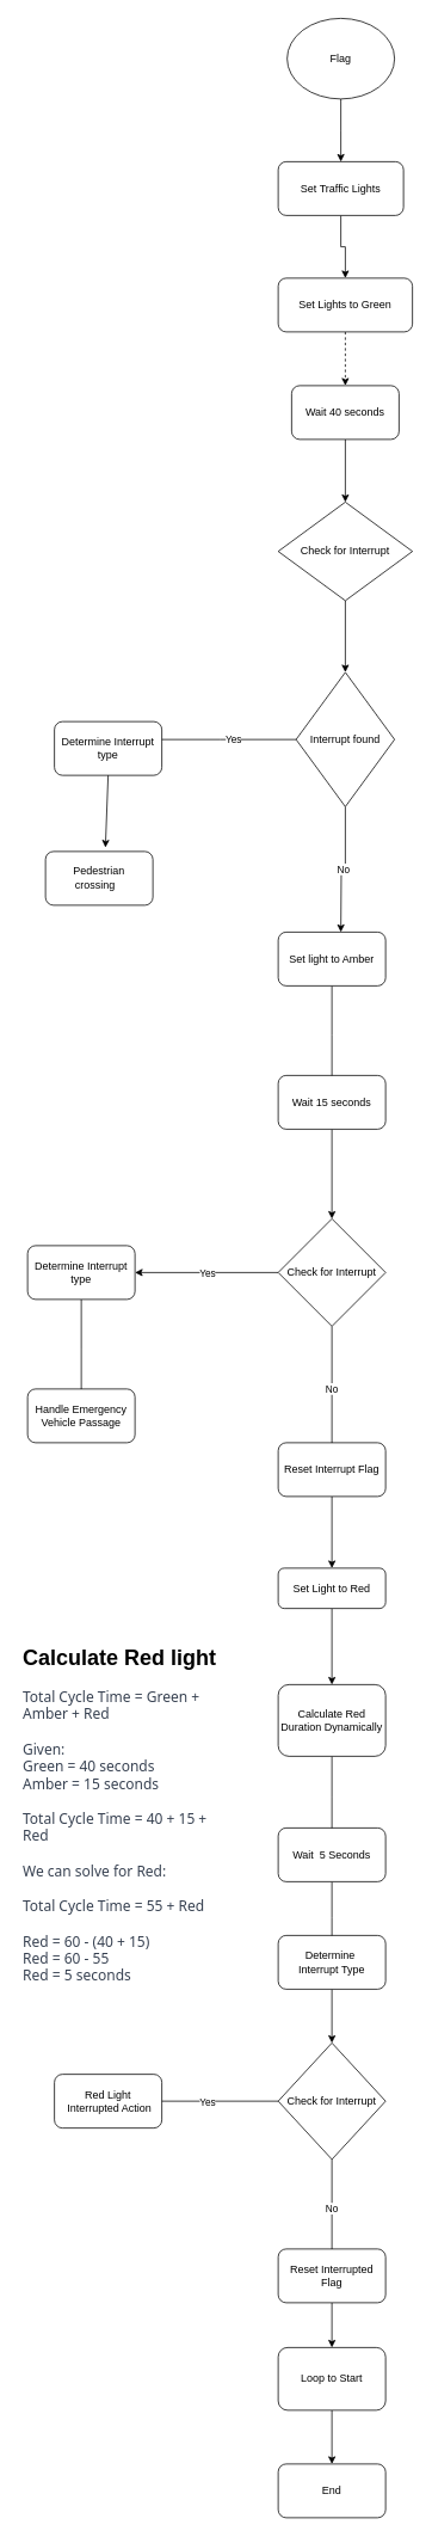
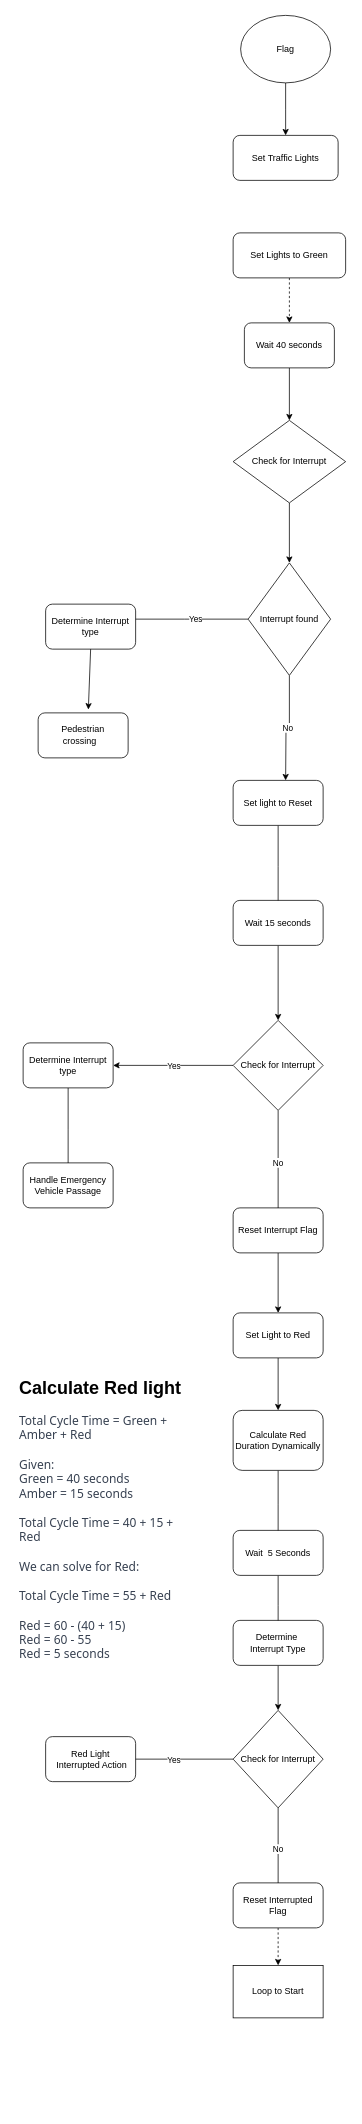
  <mxCell id="0" />
  <mxCell id="1" parent="0" />
  <mxCell id="2" style="edgeStyle=orthogonalEdgeStyle;rounded=0;orthogonalLoop=1;jettySize=auto;html=1;" edge="1" parent="1" source="3"><mxGeometry relative="1" as="geometry"><mxPoint x="380" y="180" as="targetPoint" /></mxGeometry></mxCell>
  <mxCell id="3" value="Flag" style="ellipse;whiteSpace=wrap;html=1;" vertex="1" parent="1"><mxGeometry x="320" y="20" width="120" height="90" as="geometry" /></mxCell>
- <mxCell id="4" style="edgeStyle=orthogonalEdgeStyle;rounded=0;orthogonalLoop=1;jettySize=auto;html=1;" edge="1" parent="1" source="5" target="7"><mxGeometry relative="1" as="geometry"><mxPoint x="380" y="330" as="targetPoint" /></mxGeometry></mxCell>
  <mxCell id="5" value="Set Traffic Lights" style="rounded=1;whiteSpace=wrap;html=1;" vertex="1" parent="1"><mxGeometry x="310" y="180" width="140" height="60" as="geometry" /></mxCell>
  <mxCell id="6" style="edgeStyle=orthogonalEdgeStyle;rounded=0;orthogonalLoop=1;jettySize=auto;html=1;dashed=1;" edge="1" parent="1" source="7" target="9"><mxGeometry relative="1" as="geometry"><mxPoint x="385" y="430" as="targetPoint" /></mxGeometry></mxCell>
  <mxCell id="7" value="Set Lights to Green" style="rounded=1;whiteSpace=wrap;html=1;" vertex="1" parent="1"><mxGeometry x="310" y="310" width="150" height="60" as="geometry" /></mxCell>
  <mxCell id="8" style="edgeStyle=orthogonalEdgeStyle;rounded=0;orthogonalLoop=1;jettySize=auto;html=1;" edge="1" parent="1" source="9" target="11"><mxGeometry relative="1" as="geometry"><mxPoint x="385" y="600" as="targetPoint" /></mxGeometry></mxCell>
  <mxCell id="9" value="Wait 40 seconds" style="rounded=1;whiteSpace=wrap;html=1;" vertex="1" parent="1"><mxGeometry x="325" y="430" width="120" height="60" as="geometry" /></mxCell>
  <mxCell id="10" style="edgeStyle=orthogonalEdgeStyle;rounded=0;orthogonalLoop=1;jettySize=auto;html=1;" edge="1" parent="1" source="11" target="15"><mxGeometry relative="1" as="geometry"><mxPoint x="150" y="615" as="targetPoint" /></mxGeometry></mxCell>
  <mxCell id="11" value="Check for Interrupt" style="rhombus;whiteSpace=wrap;html=1;" vertex="1" parent="1"><mxGeometry x="310" y="560" width="150" height="110" as="geometry" /></mxCell>
  <mxCell id="12" style="edgeStyle=orthogonalEdgeStyle;rounded=0;orthogonalLoop=1;jettySize=auto;html=1;" edge="1" parent="1" source="15"><mxGeometry relative="1" as="geometry"><mxPoint x="160" y="825" as="targetPoint" /></mxGeometry></mxCell>
  <mxCell id="13" value="Yes" style="edgeLabel;html=1;align=center;verticalAlign=middle;resizable=0;points=[];" vertex="1" connectable="0" parent="12"><mxGeometry x="-0.167" y="-1" relative="1" as="geometry"><mxPoint as="offset" /></mxGeometry></mxCell>
  <mxCell id="14" value="No" style="edgeStyle=orthogonalEdgeStyle;rounded=0;orthogonalLoop=1;jettySize=auto;html=1;" edge="1" parent="1" source="15"><mxGeometry x="-0.004" relative="1" as="geometry"><mxPoint x="380" y="1040" as="targetPoint" /><mxPoint as="offset" /></mxGeometry></mxCell>
  <mxCell id="15" value="Interrupt&amp;nbsp;found" style="rhombus;whiteSpace=wrap;html=1;" vertex="1" parent="1"><mxGeometry x="330" y="750" width="110" height="150" as="geometry" /></mxCell>
  <mxCell id="16" style="edgeStyle=orthogonalEdgeStyle;rounded=0;orthogonalLoop=1;jettySize=auto;html=1;" edge="1" parent="1" source="17"><mxGeometry relative="1" as="geometry"><mxPoint x="90" y="1560" as="targetPoint" /></mxGeometry></mxCell>
  <mxCell id="17" value="Determine Interrupt type" style="rounded=1;whiteSpace=wrap;html=1;" vertex="1" parent="1"><mxGeometry x="30" y="1390" width="120" height="60" as="geometry" /></mxCell>
  <mxCell id="18" value=" Pedestrian&lt;br&gt;&amp;nbsp; &amp;nbsp; &amp;nbsp; &amp;nbsp;crossing &amp;nbsp; &amp;nbsp; &amp;nbsp;&amp;nbsp;&lt;span style=&quot;border: 0px solid rgb(217, 217, 227); box-sizing: border-box; caret-color: rgb(255, 255, 255); color: rgb(255, 255, 255); font-family: &amp;quot;Söhne Mono&amp;quot;, Monaco, &amp;quot;Andale Mono&amp;quot;, &amp;quot;Ubuntu Mono&amp;quot;, monospace; font-size: 14px; text-align: left;&quot; class=&quot;hljs-operator&quot;&gt;|&lt;/span&gt;" style="rounded=1;whiteSpace=wrap;html=1;" vertex="1" parent="1"><mxGeometry x="50" y="950" width="120" height="60" as="geometry" /></mxCell>
  <mxCell id="19" style="edgeStyle=orthogonalEdgeStyle;rounded=0;orthogonalLoop=1;jettySize=auto;html=1;" edge="1" parent="1" source="20"><mxGeometry relative="1" as="geometry"><mxPoint x="370" y="1210" as="targetPoint" /></mxGeometry></mxCell>
- <mxCell id="20" value="Set light to Amber" style="rounded=1;whiteSpace=wrap;html=1;" vertex="1" parent="1"><mxGeometry x="310" y="1040" width="120" height="60" as="geometry" /></mxCell>
+ <mxCell id="20" value="Set light to Reset" style="rounded=1;whiteSpace=wrap;html=1;" vertex="1" parent="1"><mxGeometry x="310" y="1040" width="120" height="60" as="geometry" /></mxCell>
  <mxCell id="21" style="edgeStyle=orthogonalEdgeStyle;rounded=0;orthogonalLoop=1;jettySize=auto;html=1;" edge="1" parent="1" source="22" target="25"><mxGeometry relative="1" as="geometry"><mxPoint x="370" y="1380" as="targetPoint" /></mxGeometry></mxCell>
  <mxCell id="22" value="Wait 15 seconds" style="rounded=1;whiteSpace=wrap;html=1;" vertex="1" parent="1"><mxGeometry x="310" y="1200" width="120" height="60" as="geometry" /></mxCell>
  <mxCell id="23" value="Yes" style="edgeStyle=orthogonalEdgeStyle;rounded=0;orthogonalLoop=1;jettySize=auto;html=1;" edge="1" parent="1" source="25"><mxGeometry relative="1" as="geometry"><mxPoint x="150" y="1420" as="targetPoint" /></mxGeometry></mxCell>
  <mxCell id="24" value="No" style="edgeStyle=orthogonalEdgeStyle;rounded=0;orthogonalLoop=1;jettySize=auto;html=1;" edge="1" parent="1" source="25"><mxGeometry relative="1" as="geometry"><mxPoint x="370" y="1620" as="targetPoint" /></mxGeometry></mxCell>
  <mxCell id="25" value="Check for Interrupt" style="rhombus;whiteSpace=wrap;html=1;" vertex="1" parent="1"><mxGeometry x="310" y="1360" width="120" height="120" as="geometry" /></mxCell>
  <mxCell id="26" value="Determine Interrupt type" style="rounded=1;whiteSpace=wrap;html=1;" vertex="1" parent="1"><mxGeometry x="60" y="805" width="120" height="60" as="geometry" /></mxCell>
  <mxCell id="27" value="Handle&amp;nbsp;Emergency Vehicle Passage" style="rounded=1;whiteSpace=wrap;html=1;" vertex="1" parent="1"><mxGeometry x="30" y="1550" width="120" height="60" as="geometry" /></mxCell>
  <mxCell id="28" style="edgeStyle=orthogonalEdgeStyle;rounded=0;orthogonalLoop=1;jettySize=auto;html=1;" edge="1" parent="1" source="29" target="31"><mxGeometry relative="1" as="geometry"><mxPoint x="370" y="1780" as="targetPoint" /></mxGeometry></mxCell>
  <mxCell id="29" value="Reset&amp;nbsp;Interrupt Flag" style="rounded=1;whiteSpace=wrap;html=1;" vertex="1" parent="1"><mxGeometry x="310" y="1610" width="120" height="60" as="geometry" /></mxCell>
  <mxCell id="30" style="edgeStyle=orthogonalEdgeStyle;rounded=0;orthogonalLoop=1;jettySize=auto;html=1;" edge="1" parent="1" source="31" target="34"><mxGeometry relative="1" as="geometry"><mxPoint x="370" y="1910" as="targetPoint" /></mxGeometry></mxCell>
- <mxCell id="31" value="Set Light to Red" style="rounded=1;whiteSpace=wrap;html=1;" vertex="1" parent="1"><mxGeometry x="310" y="1750" width="120" height="45" as="geometry" /></mxCell>
+ <mxCell id="31" value="Set Light to Red" style="rounded=1;whiteSpace=wrap;html=1;" vertex="1" parent="1"><mxGeometry x="310" y="1750" width="120" height="60" as="geometry" /></mxCell>
  <mxCell id="32" value="" style="endArrow=classic;html=1;rounded=0;exitX=0.5;exitY=1;exitDx=0;exitDy=0;entryX=0.558;entryY=-0.074;entryDx=0;entryDy=0;entryPerimeter=0;" edge="1" parent="1" source="26" target="18"><mxGeometry width="50" height="50" relative="1" as="geometry"><mxPoint x="330" y="970" as="sourcePoint" /><mxPoint x="380" y="920" as="targetPoint" /></mxGeometry></mxCell>
  <mxCell id="33" style="edgeStyle=orthogonalEdgeStyle;rounded=0;orthogonalLoop=1;jettySize=auto;html=1;" edge="1" parent="1" source="34"><mxGeometry relative="1" as="geometry"><mxPoint x="370" y="2050" as="targetPoint" /></mxGeometry></mxCell>
  <mxCell id="34" value="Calculate&amp;nbsp;Red Duration&amp;nbsp;Dynamically " style="rounded=1;whiteSpace=wrap;html=1;" vertex="1" parent="1"><mxGeometry x="310" y="1880" width="120" height="80" as="geometry" /></mxCell>
  <mxCell id="35" value="&lt;h1&gt;Calculate Red light&amp;nbsp;&lt;/h1&gt;&lt;h1&gt;&lt;p style=&quot;font-size: 16px; font-weight: 400; border: 0px solid rgb(217, 217, 227); box-sizing: border-box; margin: 1.25em 0px; caret-color: rgb(55, 65, 81); color: rgb(55, 65, 81); font-family: Söhne, ui-sans-serif, system-ui, -apple-system, &amp;quot;Segoe UI&amp;quot;, Roboto, Ubuntu, Cantarell, &amp;quot;Noto Sans&amp;quot;, sans-serif, &amp;quot;Helvetica Neue&amp;quot;, Arial, &amp;quot;Apple Color Emoji&amp;quot;, &amp;quot;Segoe UI Emoji&amp;quot;, &amp;quot;Segoe UI Symbol&amp;quot;, &amp;quot;Noto Color Emoji&amp;quot;;&quot;&gt;Total Cycle Time = Green + Amber + Red&lt;/p&gt;&lt;p style=&quot;font-size: 16px; font-weight: 400; border: 0px solid rgb(217, 217, 227); box-sizing: border-box; margin: 1.25em 0px; caret-color: rgb(55, 65, 81); color: rgb(55, 65, 81); font-family: Söhne, ui-sans-serif, system-ui, -apple-system, &amp;quot;Segoe UI&amp;quot;, Roboto, Ubuntu, Cantarell, &amp;quot;Noto Sans&amp;quot;, sans-serif, &amp;quot;Helvetica Neue&amp;quot;, Arial, &amp;quot;Apple Color Emoji&amp;quot;, &amp;quot;Segoe UI Emoji&amp;quot;, &amp;quot;Segoe UI Symbol&amp;quot;, &amp;quot;Noto Color Emoji&amp;quot;;&quot;&gt;Given:&lt;br&gt;Green = 40 seconds&lt;br&gt;Amber = 15 seconds&lt;/p&gt;&lt;p style=&quot;font-size: 16px; font-weight: 400; border: 0px solid rgb(217, 217, 227); box-sizing: border-box; margin: 1.25em 0px; caret-color: rgb(55, 65, 81); color: rgb(55, 65, 81); font-family: Söhne, ui-sans-serif, system-ui, -apple-system, &amp;quot;Segoe UI&amp;quot;, Roboto, Ubuntu, Cantarell, &amp;quot;Noto Sans&amp;quot;, sans-serif, &amp;quot;Helvetica Neue&amp;quot;, Arial, &amp;quot;Apple Color Emoji&amp;quot;, &amp;quot;Segoe UI Emoji&amp;quot;, &amp;quot;Segoe UI Symbol&amp;quot;, &amp;quot;Noto Color Emoji&amp;quot;;&quot;&gt;Total Cycle Time = 40 + 15 + Red&lt;/p&gt;&lt;p style=&quot;font-size: 16px; font-weight: 400; border: 0px solid rgb(217, 217, 227); box-sizing: border-box; margin: 1.25em 0px; caret-color: rgb(55, 65, 81); color: rgb(55, 65, 81); font-family: Söhne, ui-sans-serif, system-ui, -apple-system, &amp;quot;Segoe UI&amp;quot;, Roboto, Ubuntu, Cantarell, &amp;quot;Noto Sans&amp;quot;, sans-serif, &amp;quot;Helvetica Neue&amp;quot;, Arial, &amp;quot;Apple Color Emoji&amp;quot;, &amp;quot;Segoe UI Emoji&amp;quot;, &amp;quot;Segoe UI Symbol&amp;quot;, &amp;quot;Noto Color Emoji&amp;quot;;&quot;&gt;We can solve for Red:&lt;/p&gt;&lt;p style=&quot;font-size: 16px; font-weight: 400; border: 0px solid rgb(217, 217, 227); box-sizing: border-box; margin: 1.25em 0px; caret-color: rgb(55, 65, 81); color: rgb(55, 65, 81); font-family: Söhne, ui-sans-serif, system-ui, -apple-system, &amp;quot;Segoe UI&amp;quot;, Roboto, Ubuntu, Cantarell, &amp;quot;Noto Sans&amp;quot;, sans-serif, &amp;quot;Helvetica Neue&amp;quot;, Arial, &amp;quot;Apple Color Emoji&amp;quot;, &amp;quot;Segoe UI Emoji&amp;quot;, &amp;quot;Segoe UI Symbol&amp;quot;, &amp;quot;Noto Color Emoji&amp;quot;;&quot;&gt;Total Cycle Time = 55 + Red&lt;/p&gt;&lt;p style=&quot;font-size: 16px; font-weight: 400; border: 0px solid rgb(217, 217, 227); box-sizing: border-box; margin: 1.25em 0px; caret-color: rgb(55, 65, 81); color: rgb(55, 65, 81); font-family: Söhne, ui-sans-serif, system-ui, -apple-system, &amp;quot;Segoe UI&amp;quot;, Roboto, Ubuntu, Cantarell, &amp;quot;Noto Sans&amp;quot;, sans-serif, &amp;quot;Helvetica Neue&amp;quot;, Arial, &amp;quot;Apple Color Emoji&amp;quot;, &amp;quot;Segoe UI Emoji&amp;quot;, &amp;quot;Segoe UI Symbol&amp;quot;, &amp;quot;Noto Color Emoji&amp;quot;;&quot;&gt;Red = 60 - (40 + 15)&lt;br/&gt;Red = 60 - 55&lt;br/&gt;Red = 5 seconds&lt;br&gt;&lt;/p&gt;&lt;/h1&gt;" style="text;html=1;strokeColor=none;fillColor=none;spacing=5;spacingTop=-20;whiteSpace=wrap;overflow=hidden;rounded=0;" vertex="1" parent="1"><mxGeometry x="20" y="1830" width="240" height="430" as="geometry" /></mxCell>
  <mxCell id="36" style="edgeStyle=orthogonalEdgeStyle;rounded=0;orthogonalLoop=1;jettySize=auto;html=1;" edge="1" parent="1" source="37"><mxGeometry relative="1" as="geometry"><mxPoint x="370" y="2180" as="targetPoint" /></mxGeometry></mxCell>
  <mxCell id="37" value="Wait &amp;nbsp;5 Seconds" style="rounded=1;whiteSpace=wrap;html=1;" vertex="1" parent="1"><mxGeometry x="310" y="2040" width="120" height="60" as="geometry" /></mxCell>
  <mxCell id="38" style="edgeStyle=orthogonalEdgeStyle;rounded=0;orthogonalLoop=1;jettySize=auto;html=1;" edge="1" parent="1" source="39" target="42"><mxGeometry relative="1" as="geometry"><mxPoint x="370" y="2320" as="targetPoint" /></mxGeometry></mxCell>
  <mxCell id="39" value="Determine&amp;nbsp;&lt;br&gt;Interrupt Type" style="rounded=1;whiteSpace=wrap;html=1;" vertex="1" parent="1"><mxGeometry x="310" y="2160" width="120" height="60" as="geometry" /></mxCell>
  <mxCell id="40" value="Yes" style="edgeStyle=orthogonalEdgeStyle;rounded=0;orthogonalLoop=1;jettySize=auto;html=1;" edge="1" parent="1" source="42"><mxGeometry relative="1" as="geometry"><mxPoint x="150" y="2345" as="targetPoint" /></mxGeometry></mxCell>
  <mxCell id="41" value="No" style="edgeStyle=orthogonalEdgeStyle;rounded=0;orthogonalLoop=1;jettySize=auto;html=1;" edge="1" parent="1" source="42"><mxGeometry relative="1" as="geometry"><mxPoint x="370" y="2520" as="targetPoint" /></mxGeometry></mxCell>
  <mxCell id="42" value="Check for Interrupt" style="rhombus;whiteSpace=wrap;html=1;" vertex="1" parent="1"><mxGeometry x="310" y="2280" width="120" height="130" as="geometry" /></mxCell>
  <mxCell id="43" value="Red Light&lt;br&gt;&amp;nbsp;Interrupted Action" style="rounded=1;whiteSpace=wrap;html=1;" vertex="1" parent="1"><mxGeometry x="60" y="2315" width="120" height="60" as="geometry" /></mxCell>
- <mxCell id="44" style="edgeStyle=orthogonalEdgeStyle;rounded=0;orthogonalLoop=1;jettySize=auto;html=1;" edge="1" parent="1" source="45" target="47"><mxGeometry relative="1" as="geometry"><mxPoint x="370" y="2650" as="targetPoint" /></mxGeometry></mxCell>
+ <mxCell id="44" style="edgeStyle=orthogonalEdgeStyle;rounded=0;orthogonalLoop=1;jettySize=auto;html=1;dashed=1;" edge="1" parent="1" source="45" target="47"><mxGeometry relative="1" as="geometry"><mxPoint x="370" y="2650" as="targetPoint" /></mxGeometry></mxCell>
  <mxCell id="45" value="Reset&amp;nbsp;Interrupted Flag" style="rounded=1;whiteSpace=wrap;html=1;" vertex="1" parent="1"><mxGeometry x="310" y="2510" width="120" height="60" as="geometry" /></mxCell>
- <mxCell id="46" style="edgeStyle=orthogonalEdgeStyle;rounded=0;orthogonalLoop=1;jettySize=auto;html=1;" edge="1" parent="1" source="47" target="48"><mxGeometry relative="1" as="geometry"><mxPoint x="370" y="2780" as="targetPoint" /></mxGeometry></mxCell>
- <mxCell id="47" value="Loop to Start" style="rounded=1;whiteSpace=wrap;html=1;" vertex="1" parent="1"><mxGeometry x="310" y="2620" width="120" height="70" as="geometry" /></mxCell>
- <mxCell id="48" value="End" style="rounded=1;whiteSpace=wrap;html=1;" vertex="1" parent="1"><mxGeometry x="310" y="2750" width="120" height="60" as="geometry" /></mxCell>
+ <mxCell id="47" value="Loop to Start" style="whiteSpace=wrap;html=1;rounded=0;" vertex="1" parent="1"><mxGeometry x="310" y="2620" width="120" height="70" as="geometry" /></mxCell>
